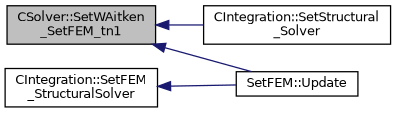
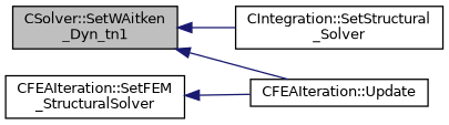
  digraph {
    rankdir=LR
    node [color=black fillcolor=white fontname=Helvetica fontsize=10 shape=record style=filled]
    edge [color=midnightblue dir=back fontname=Helvetica fontsize=10 labelfontname=Helvetica labelfontsize=10 style=solid]
-   n1 [fillcolor=grey75 fontcolor=black height=0.2 label="CSolver::SetWAitken\l_SetFEM_tn1" width=0.4]
+   n1 [fillcolor=grey75 fontcolor=black height=0.2 label="CSolver::SetWAitken\l_Dyn_tn1" width=0.4]
    n2 [height=0.2 label="CIntegration::SetStructural\l_Solver" width=0.4]
-   n3 [height=0.2 label="SetFEM::Update" width=0.4]
-   n4 [height=0.2 label="CIntegration::SetFEM\l_StructuralSolver" width=0.4]
+   n3 [height=0.2 label="CFEAIteration::Update" width=0.4]
+   n4 [height=0.2 label="CFEAIteration::SetFEM\l_StructuralSolver" width=0.4]
    n1 -> n2
    n1 -> n3
    n4 -> n3
  }
